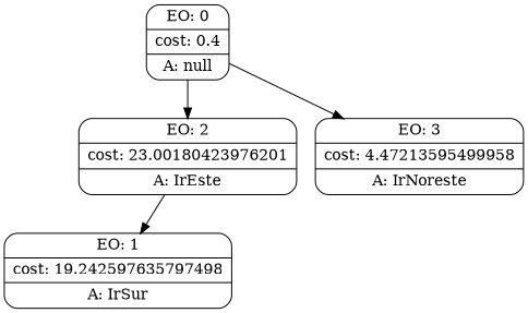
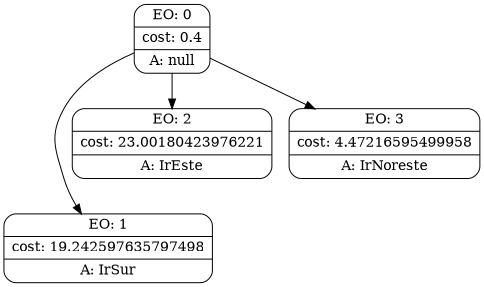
  digraph {
    node [shape=Mrecord]
    n1 [label="{EO: 0|cost: 0.4|A: null}"]
    n2 [label="{EO: 1|cost: 19.242597635797498|A: IrSur}"]
-   n3 [label="{EO: 2|cost: 23.00180423976201|A: IrEste}"]
-   n4 [label="{EO: 3|cost: 4.47213595499958|A: IrNoreste}"]
-   n3 -> n2
+   n3 [label="{EO: 2|cost: 23.00180423976221|A: IrEste}"]
+   n4 [label="{EO: 3|cost: 4.47216595499958|A: IrNoreste}"]
+   n1 -> n2
    n1 -> n3
    n1 -> n4
  }
